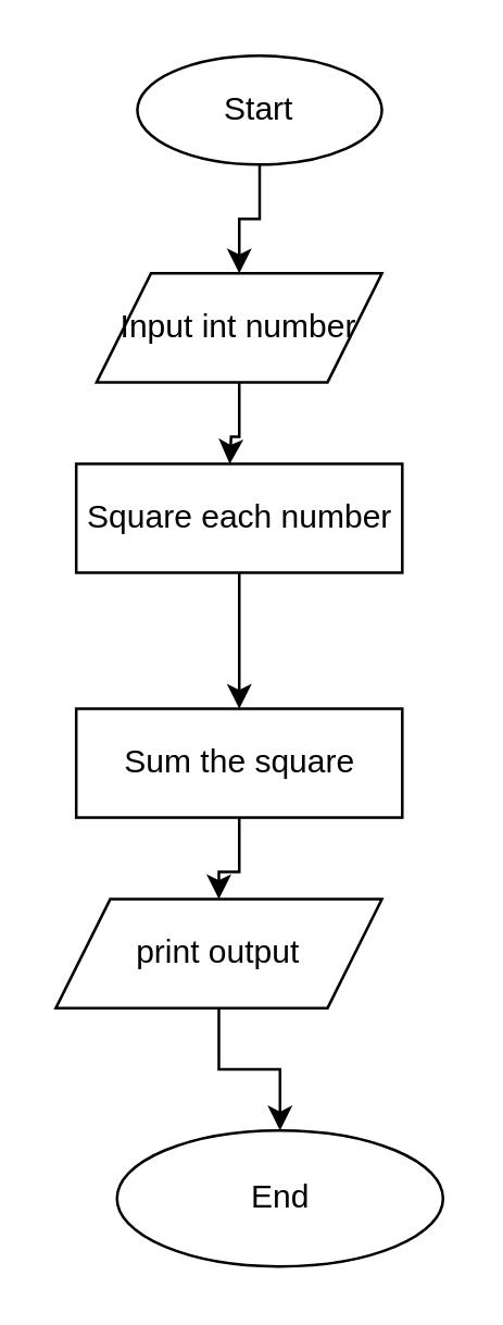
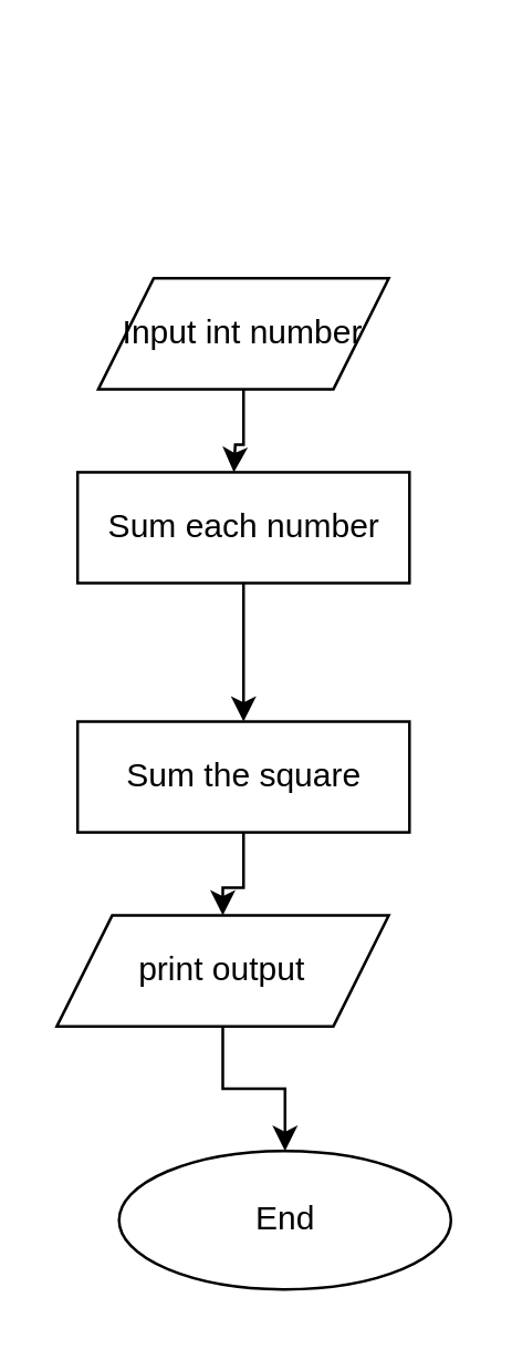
  <mxCell id="0" />
  <mxCell id="1" parent="0" />
- <mxCell id="2" value="" style="edgeStyle=orthogonalEdgeStyle;rounded=0;orthogonalLoop=1;jettySize=auto;html=1;" edge="1" parent="1" source="3" target="5"><mxGeometry relative="1" as="geometry" /></mxCell>
- <mxCell id="3" value="Start" style="ellipse;whiteSpace=wrap;html=1;" vertex="1" parent="1"><mxGeometry x="50" y="20" width="90" height="40" as="geometry" /></mxCell>
  <mxCell id="4" value="" style="edgeStyle=orthogonalEdgeStyle;rounded=0;orthogonalLoop=1;jettySize=auto;html=1;" edge="1" parent="1" source="5"><mxGeometry relative="1" as="geometry"><mxPoint x="84" y="170" as="targetPoint" /></mxGeometry></mxCell>
  <mxCell id="5" value="Input int number" style="shape=parallelogram;perimeter=parallelogramPerimeter;whiteSpace=wrap;html=1;fixedSize=1;" vertex="1" parent="1"><mxGeometry x="35" y="100" width="105" height="40" as="geometry" /></mxCell>
  <mxCell id="6" value="" style="edgeStyle=orthogonalEdgeStyle;rounded=0;orthogonalLoop=1;jettySize=auto;html=1;" edge="1" parent="1" source="7" target="9"><mxGeometry relative="1" as="geometry" /></mxCell>
- <mxCell id="7" value="Square each number" style="rounded=0;whiteSpace=wrap;html=1;" vertex="1" parent="1"><mxGeometry x="27.5" y="170" width="120" height="40" as="geometry" /></mxCell>
+ <mxCell id="7" value="Sum each number" style="rounded=0;whiteSpace=wrap;html=1;" vertex="1" parent="1"><mxGeometry x="27.5" y="170" width="120" height="40" as="geometry" /></mxCell>
  <mxCell id="8" value="" style="edgeStyle=orthogonalEdgeStyle;rounded=0;orthogonalLoop=1;jettySize=auto;html=1;" edge="1" parent="1" source="9" target="11"><mxGeometry relative="1" as="geometry" /></mxCell>
  <mxCell id="9" value="Sum the square" style="rounded=0;whiteSpace=wrap;html=1;" vertex="1" parent="1"><mxGeometry x="27.5" y="260" width="120" height="40" as="geometry" /></mxCell>
  <mxCell id="10" value="" style="edgeStyle=orthogonalEdgeStyle;rounded=0;orthogonalLoop=1;jettySize=auto;html=1;" edge="1" parent="1" source="11" target="12"><mxGeometry relative="1" as="geometry" /></mxCell>
  <mxCell id="11" value="print output" style="shape=parallelogram;perimeter=parallelogramPerimeter;whiteSpace=wrap;html=1;fixedSize=1;" vertex="1" parent="1"><mxGeometry x="20" y="330" width="120" height="40" as="geometry" /></mxCell>
  <mxCell id="12" value="End" style="ellipse;whiteSpace=wrap;html=1;" vertex="1" parent="1"><mxGeometry x="42.5" y="415" width="120" height="50" as="geometry" /></mxCell>
